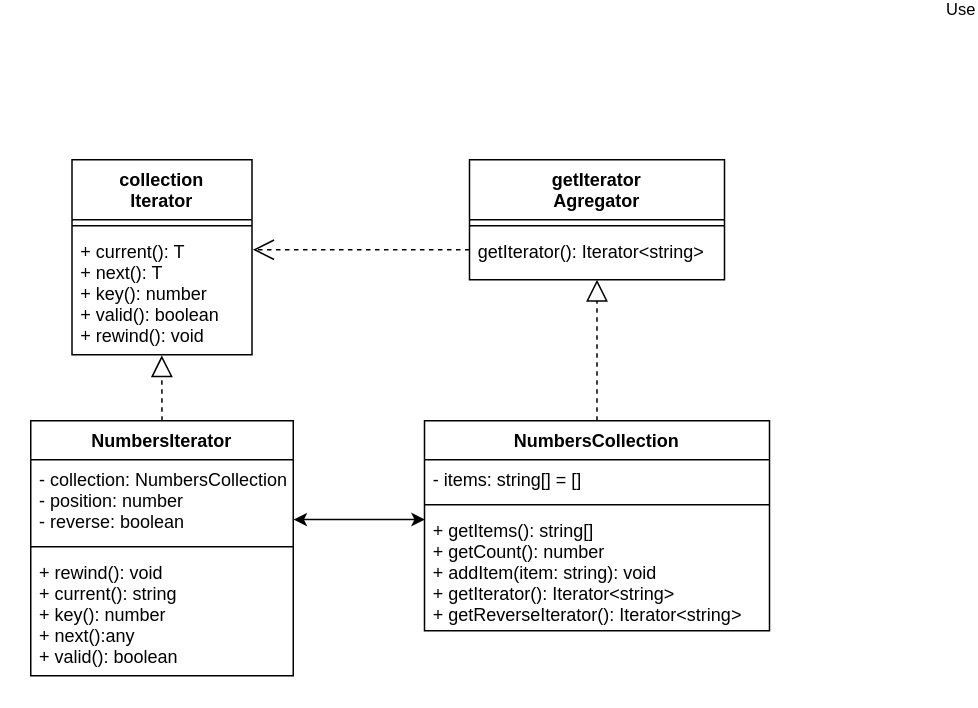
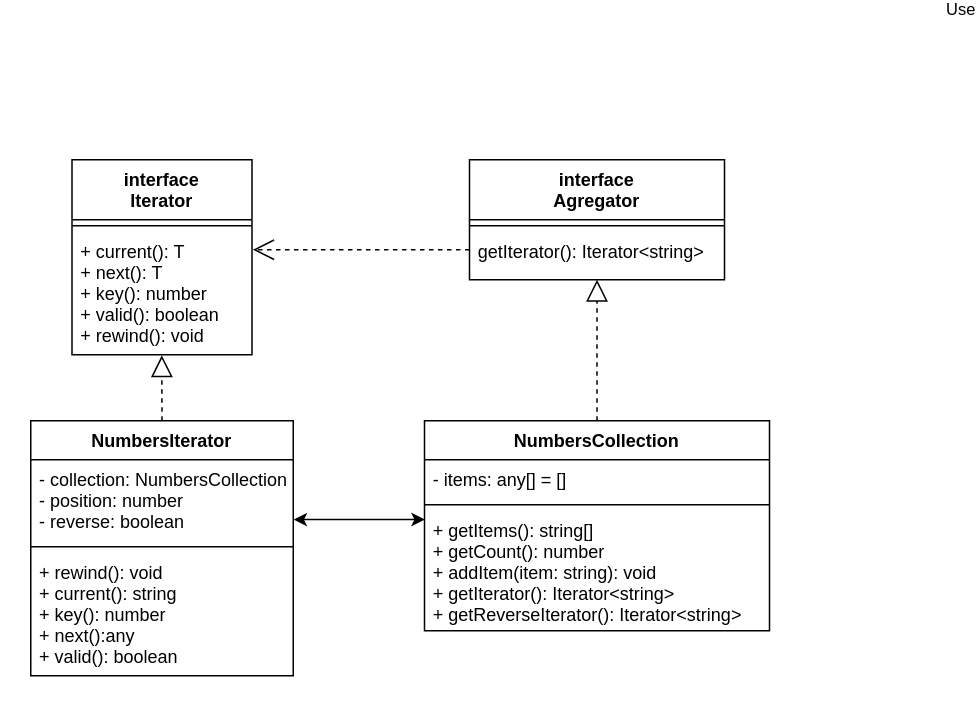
  <mxCell id="0" />
  <mxCell id="1" parent="0" />
- <mxCell id="2" value="collection&#10;Iterator" style="swimlane;fontStyle=1;align=center;verticalAlign=top;childLayout=stackLayout;horizontal=1;startSize=40;horizontalStack=0;resizeParent=1;resizeParentMax=0;resizeLast=0;collapsible=1;marginBottom=0;" vertex="1" parent="1"><mxGeometry x="47.5" y="20" width="120" height="130" as="geometry" /></mxCell>
+ <mxCell id="2" value="interface&#10;Iterator" style="swimlane;fontStyle=1;align=center;verticalAlign=top;childLayout=stackLayout;horizontal=1;startSize=40;horizontalStack=0;resizeParent=1;resizeParentMax=0;resizeLast=0;collapsible=1;marginBottom=0;" vertex="1" parent="1"><mxGeometry x="47.5" y="20" width="120" height="130" as="geometry" /></mxCell>
  <mxCell id="3" value="" style="line;strokeWidth=1;fillColor=none;align=left;verticalAlign=middle;spacingTop=-1;spacingLeft=3;spacingRight=3;rotatable=0;labelPosition=right;points=[];portConstraint=eastwest;strokeColor=inherit;" vertex="1" parent="2"><mxGeometry y="40" width="120" height="8" as="geometry" /></mxCell>
  <mxCell id="4" value="+ current(): T&#10;+ next(): T&#10;+ key(): number&#10;+ valid(): boolean&#10;+ rewind(): void" style="text;strokeColor=none;fillColor=none;align=left;verticalAlign=top;spacingLeft=4;spacingRight=4;overflow=hidden;rotatable=0;points=[[0,0.5],[1,0.5]];portConstraint=eastwest;" vertex="1" parent="2"><mxGeometry y="48" width="120" height="82" as="geometry" /></mxCell>
- <mxCell id="5" value="getIterator&#10;Agregator" style="swimlane;fontStyle=1;align=center;verticalAlign=top;childLayout=stackLayout;horizontal=1;startSize=40;horizontalStack=0;resizeParent=1;resizeParentMax=0;resizeLast=0;collapsible=1;marginBottom=0;" vertex="1" parent="1"><mxGeometry x="312.5" y="20" width="170" height="80" as="geometry" /></mxCell>
+ <mxCell id="5" value="interface&#10;Agregator" style="swimlane;fontStyle=1;align=center;verticalAlign=top;childLayout=stackLayout;horizontal=1;startSize=40;horizontalStack=0;resizeParent=1;resizeParentMax=0;resizeLast=0;collapsible=1;marginBottom=0;" vertex="1" parent="1"><mxGeometry x="312.5" y="20" width="170" height="80" as="geometry" /></mxCell>
  <mxCell id="6" value="" style="line;strokeWidth=1;fillColor=none;align=left;verticalAlign=middle;spacingTop=-1;spacingLeft=3;spacingRight=3;rotatable=0;labelPosition=right;points=[];portConstraint=eastwest;strokeColor=inherit;" vertex="1" parent="5"><mxGeometry y="40" width="170" height="8" as="geometry" /></mxCell>
  <mxCell id="7" value="getIterator(): Iterator&lt;string&gt;" style="text;strokeColor=none;fillColor=none;align=left;verticalAlign=top;spacingLeft=4;spacingRight=4;overflow=hidden;rotatable=0;points=[[0,0.5],[1,0.5]];portConstraint=eastwest;" vertex="1" parent="5"><mxGeometry y="48" width="170" height="32" as="geometry" /></mxCell>
  <mxCell id="8" value="NumbersIterator" style="swimlane;fontStyle=1;align=center;verticalAlign=top;childLayout=stackLayout;horizontal=1;startSize=26;horizontalStack=0;resizeParent=1;resizeParentMax=0;resizeLast=0;collapsible=1;marginBottom=0;" vertex="1" parent="1"><mxGeometry x="20" y="194" width="175" height="170" as="geometry" /></mxCell>
  <mxCell id="9" value="- collection: NumbersCollection&#10;- position: number &#10;- reverse: boolean " style="text;strokeColor=none;fillColor=none;align=left;verticalAlign=top;spacingLeft=4;spacingRight=4;overflow=hidden;rotatable=0;points=[[0,0.5],[1,0.5]];portConstraint=eastwest;" vertex="1" parent="8"><mxGeometry y="26" width="175" height="54" as="geometry" /></mxCell>
  <mxCell id="10" value="" style="line;strokeWidth=1;fillColor=none;align=left;verticalAlign=middle;spacingTop=-1;spacingLeft=3;spacingRight=3;rotatable=0;labelPosition=right;points=[];portConstraint=eastwest;strokeColor=inherit;" vertex="1" parent="8"><mxGeometry y="80" width="175" height="8" as="geometry" /></mxCell>
  <mxCell id="11" value="+ rewind(): void&#10;+ current(): string&#10;+ key(): number&#10;+ next():any&#10;+ valid(): boolean" style="text;strokeColor=none;fillColor=none;align=left;verticalAlign=top;spacingLeft=4;spacingRight=4;overflow=hidden;rotatable=0;points=[[0,0.5],[1,0.5]];portConstraint=eastwest;" vertex="1" parent="8"><mxGeometry y="88" width="175" height="82" as="geometry" /></mxCell>
  <mxCell id="12" value="NumbersCollection" style="swimlane;fontStyle=1;align=center;verticalAlign=top;childLayout=stackLayout;horizontal=1;startSize=26;horizontalStack=0;resizeParent=1;resizeParentMax=0;resizeLast=0;collapsible=1;marginBottom=0;" vertex="1" parent="1"><mxGeometry x="282.5" y="194" width="230" height="140" as="geometry" /></mxCell>
- <mxCell id="13" value="- items: string[] = []" style="text;strokeColor=none;fillColor=none;align=left;verticalAlign=top;spacingLeft=4;spacingRight=4;overflow=hidden;rotatable=0;points=[[0,0.5],[1,0.5]];portConstraint=eastwest;" vertex="1" parent="12"><mxGeometry y="26" width="230" height="26" as="geometry" /></mxCell>
+ <mxCell id="13" value="- items: any[] = []" style="text;strokeColor=none;fillColor=none;align=left;verticalAlign=top;spacingLeft=4;spacingRight=4;overflow=hidden;rotatable=0;points=[[0,0.5],[1,0.5]];portConstraint=eastwest;" vertex="1" parent="12"><mxGeometry y="26" width="230" height="26" as="geometry" /></mxCell>
  <mxCell id="14" value="" style="line;strokeWidth=1;fillColor=none;align=left;verticalAlign=middle;spacingTop=-1;spacingLeft=3;spacingRight=3;rotatable=0;labelPosition=right;points=[];portConstraint=eastwest;strokeColor=inherit;" vertex="1" parent="12"><mxGeometry y="52" width="230" height="8" as="geometry" /></mxCell>
  <mxCell id="15" value="+ getItems(): string[] &#10;+ getCount(): number&#10;+ addItem(item: string): void&#10;+ getIterator(): Iterator&lt;string&gt;&#10;+ getReverseIterator(): Iterator&lt;string&gt;" style="text;strokeColor=none;fillColor=none;align=left;verticalAlign=top;spacingLeft=4;spacingRight=4;overflow=hidden;rotatable=0;points=[[0,0.5],[1,0.5]];portConstraint=eastwest;" vertex="1" parent="12"><mxGeometry y="60" width="230" height="80" as="geometry" /></mxCell>
  <mxCell id="16" value="" style="endArrow=block;dashed=1;endFill=0;endSize=12;html=1;rounded=0;exitX=0.5;exitY=0;exitDx=0;exitDy=0;entryX=0.499;entryY=1.005;entryDx=0;entryDy=0;entryPerimeter=0;" edge="1" parent="1" source="8" target="4"><mxGeometry width="160" relative="1" as="geometry"><mxPoint x="137.5" y="220" as="sourcePoint" /><mxPoint x="297.5" y="220" as="targetPoint" /></mxGeometry></mxCell>
  <mxCell id="17" value="" style="endArrow=block;dashed=1;endFill=0;endSize=12;html=1;rounded=0;entryX=0.5;entryY=1;entryDx=0;entryDy=0;entryPerimeter=0;exitX=0.5;exitY=0;exitDx=0;exitDy=0;" edge="1" parent="1" source="12" target="7"><mxGeometry width="160" relative="1" as="geometry"><mxPoint x="287.5" y="170" as="sourcePoint" /><mxPoint x="447.5" y="170" as="targetPoint" /></mxGeometry></mxCell>
  <mxCell id="18" value="" style="endArrow=classic;startArrow=classic;html=1;rounded=0;exitX=1.001;exitY=0.739;exitDx=0;exitDy=0;exitPerimeter=0;entryX=0.001;entryY=0.073;entryDx=0;entryDy=0;entryPerimeter=0;" edge="1" parent="1" source="9" target="15"><mxGeometry width="50" height="50" relative="1" as="geometry"><mxPoint x="227.5" y="260" as="sourcePoint" /><mxPoint x="277.5" y="210" as="targetPoint" /></mxGeometry></mxCell>
  <mxCell id="19" value="Use" style="endArrow=open;endSize=12;dashed=1;html=1;rounded=0;exitX=0;exitY=0.75;exitDx=0;exitDy=0;entryX=1.005;entryY=0.146;entryDx=0;entryDy=0;entryPerimeter=0;" edge="1" parent="1" source="5" target="4"><mxGeometry x="-1" y="-364" width="160" relative="1" as="geometry"><mxPoint x="297.5" y="100" as="sourcePoint" /><mxPoint x="137.5" y="100" as="targetPoint" /><mxPoint x="327" y="204" as="offset" /></mxGeometry></mxCell>
